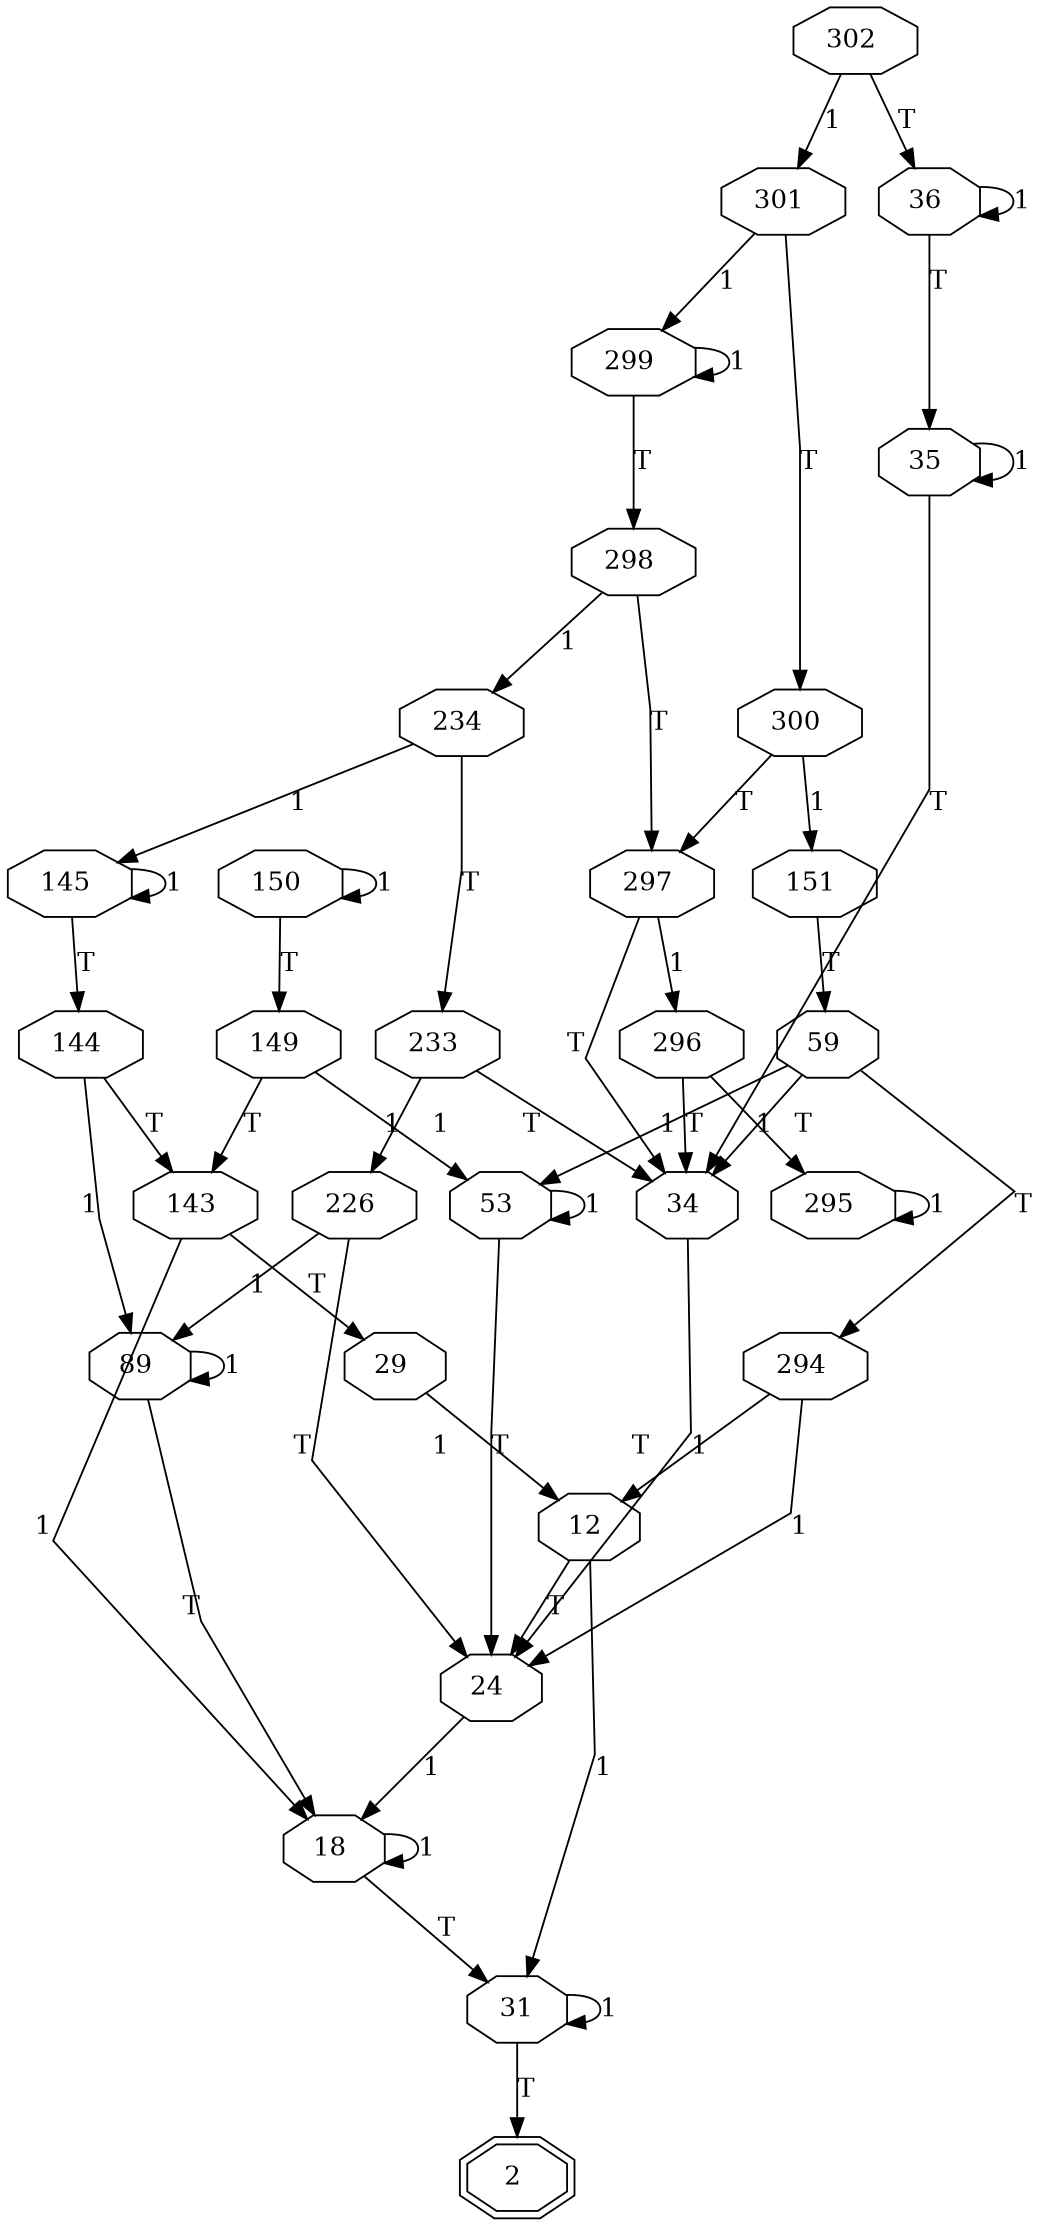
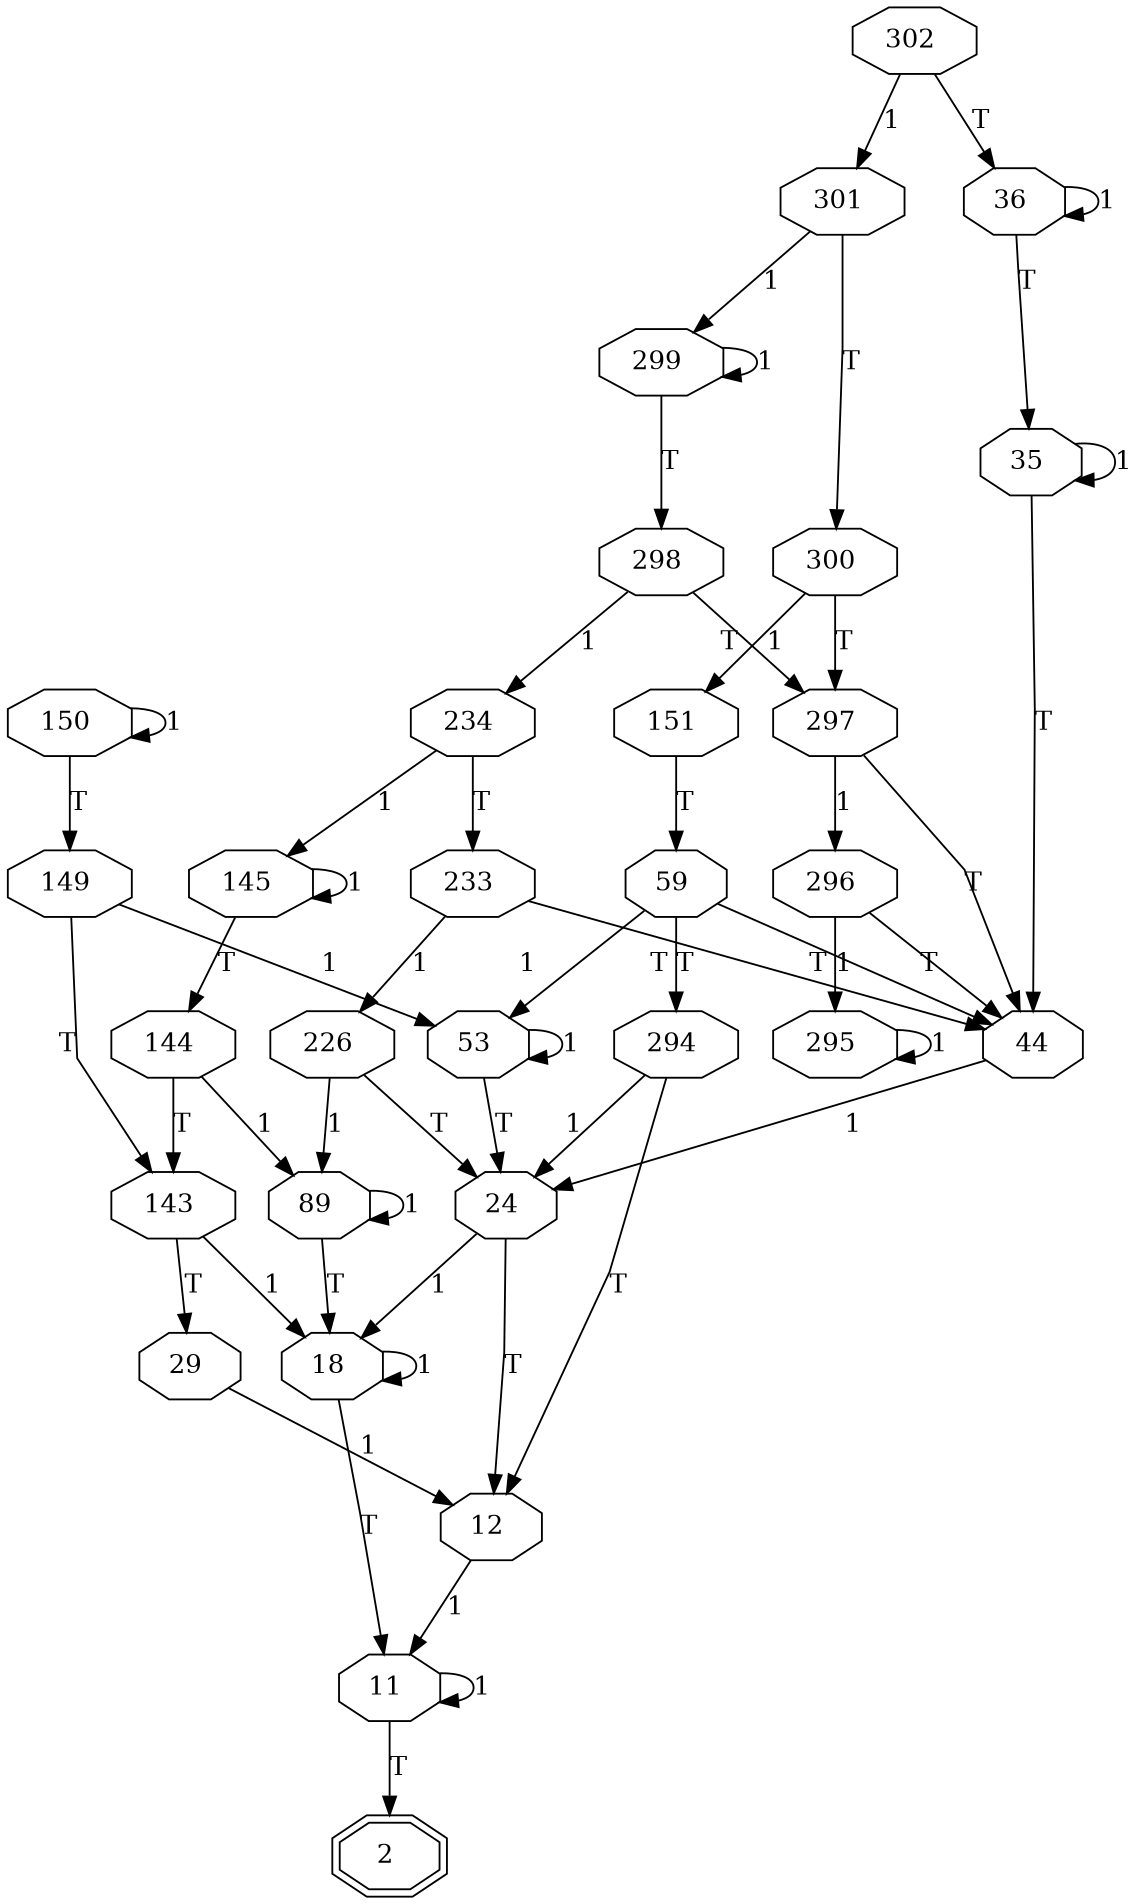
  digraph {
    splines=false
    node [shape=octagon]
    n1 [label="302 "]
    n2 [label="301 "]
    n3 [label="36 "]
    n4 [label="299 "]
    n5 [label="300 "]
    n6 [label="35 "]
    n7 [label="298 "]
    n8 [label="151 "]
    n9 [label="297 "]
-   n10 [label="34 "]
+   n10 [label=44]
    n11 [label="234 "]
    n12 [label="59 "]
    n13 [label="296 "]
    n14 [label="24 "]
    n15 [label="145 "]
    n16 [label="233 "]
    n17 [label="150 "]
    n18 [label="149 "]
    n19 [label="53 "]
    n20 [label="294 "]
    n21 [label="295 "]
    n22 [label="18 "]
    n23 [label="12 "]
    n24 [label="29 "]
    n25 [label="144 "]
    n26 [label="226 "]
    n27 [label="143 "]
-   n28 [label=31]
+   n28 [label="11 "]
    n29 [label="89 "]
    n30 [label="2 " shape=doubleoctagon]
    n1 -> n2 [label=1]
    n1 -> n3 [label=T]
    n2 -> n4 [label=1]
    n2 -> n5 [label=T]
    n3 -> n3 [label=1]
    n3 -> n6 [label=T]
    n4 -> n4 [label=1]
    n4 -> n7 [label=T]
    n5 -> n8 [label=1]
    n5 -> n9 [label=T]
    n6 -> n6 [label=1]
    n6 -> n10 [label=T]
    n7 -> n9 [label=T]
    n7 -> n11 [label=1]
    n8 -> n12 [label=T]
    n9 -> n10 [label=T]
    n9 -> n13 [label=1]
    n10 -> n14 [label=1]
    n11 -> n15 [label=1]
    n11 -> n16 [label=T]
    n12 -> n10 [label=T]
    n12 -> n19 [label=1]
    n12 -> n20 [label=T]
    n13 -> n10 [label=T]
    n13 -> n21 [label=1]
    n14 -> n22 [label=1]
-   n23 -> n14 [label=T]
+   n14 -> n23 [label=T]
    n15 -> n15 [label=1]
    n15 -> n25 [label=T]
    n16 -> n10 [label=T]
    n16 -> n26 [label=1]
    n17 -> n17 [label=1]
    n17 -> n18 [label=T]
    n18 -> n19 [label=1]
    n18 -> n27 [label=T]
    n19 -> n14 [label=T]
    n19 -> n19 [label=1]
    n20 -> n14 [label=1]
    n20 -> n23 [label=T]
    n21 -> n21 [label=1]
    n22 -> n22 [label=1]
    n22 -> n28 [label=T]
    n23 -> n28 [label=1]
    n24 -> n23 [label=1]
    n25 -> n27 [label=T]
    n25 -> n29 [label=1]
    n26 -> n14 [label=T]
    n26 -> n29 [label=1]
    n27 -> n22 [label=1]
    n27 -> n24 [label=T]
    n28 -> n28 [label=1]
    n28 -> n30 [label=T]
    n29 -> n22 [label=T]
    n29 -> n29 [label=1]
  }
